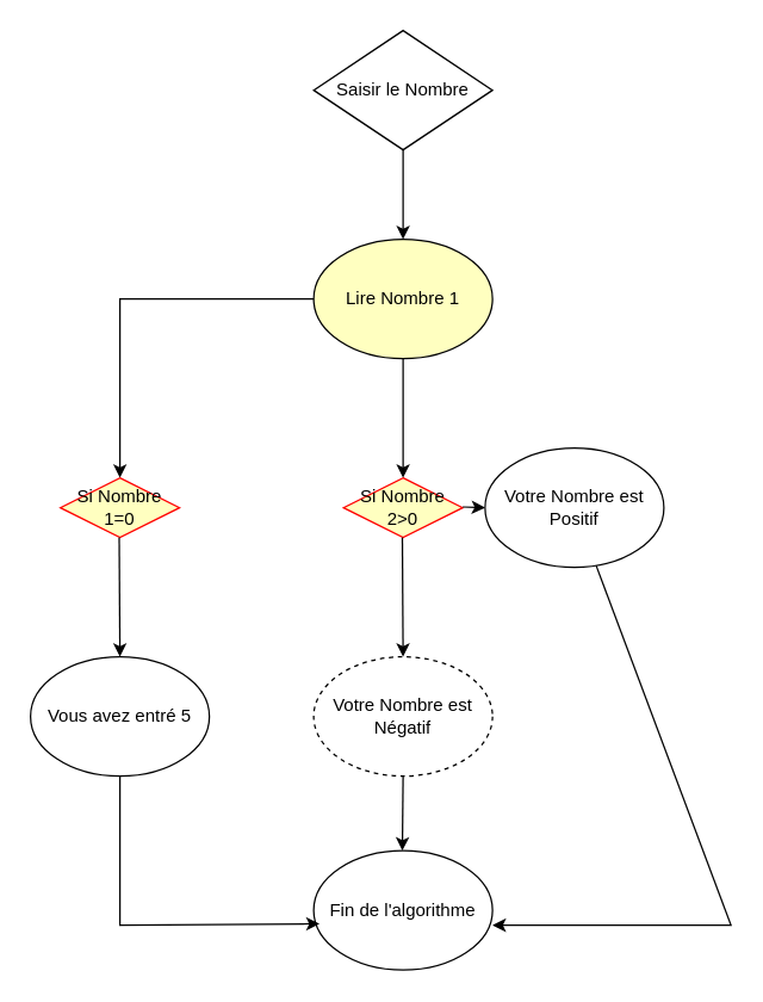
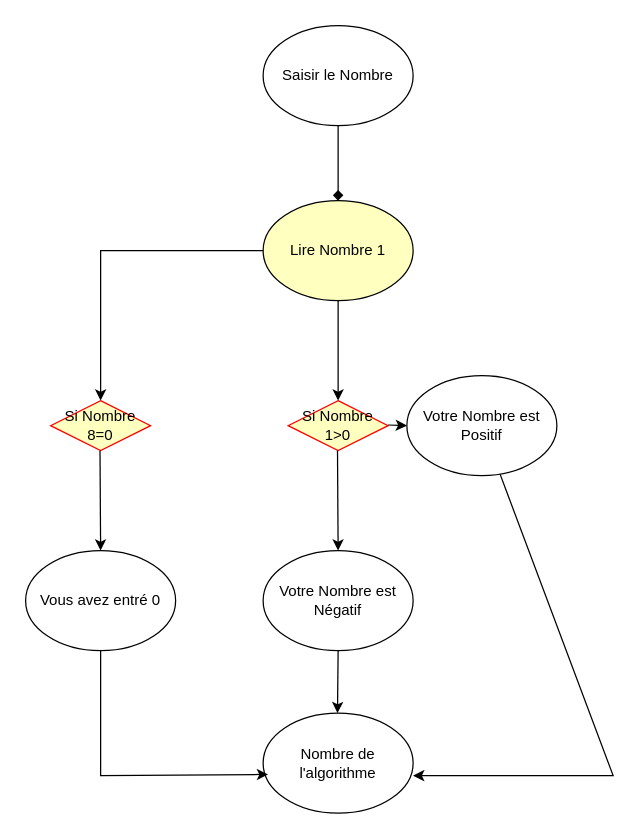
  <mxCell id="0" />
  <mxCell id="1" parent="0" />
  <mxCell id="2" value="Lire Nombre 1" style="ellipse;whiteSpace=wrap;html=1;fillColor=#ffffc0;" parent="1" vertex="1"><mxGeometry x="210" y="160" width="120" height="80" as="geometry" /></mxCell>
- <mxCell id="3" value="Saisir le Nombre" style="rhombus;whiteSpace=wrap;html=1;" parent="1" vertex="1"><mxGeometry x="210" width="120" height="80" as="geometry" y="20" /></mxCell>
- <mxCell id="4" value="" style="endArrow=classic;html=1;rounded=0;exitX=0.5;exitY=1;exitDx=0;exitDy=0;entryX=0.5;entryY=0;entryDx=0;entryDy=0;" parent="1" source="3" target="2" edge="1"><mxGeometry width="50" height="50" relative="1" as="geometry"><mxPoint x="320" y="180" as="sourcePoint" /><mxPoint x="270" y="190" as="targetPoint" /></mxGeometry></mxCell>
+ <mxCell id="3" value="Saisir le Nombre" style="ellipse;whiteSpace=wrap;html=1;" parent="1" vertex="1"><mxGeometry x="210" width="120" height="80" as="geometry" y="20" /></mxCell>
+ <mxCell id="4" value="" style="endArrow=diamond;html=1;rounded=0;exitX=0.5;exitY=1;exitDx=0;exitDy=0;entryX=0.5;entryY=0;entryDx=0;entryDy=0;" parent="1" source="3" target="2" edge="1"><mxGeometry width="50" height="50" relative="1" as="geometry"><mxPoint x="320" y="180" as="sourcePoint" /><mxPoint x="270" y="190" as="targetPoint" /></mxGeometry></mxCell>
  <mxCell id="5" value="Votre Nombre est Positif" style="ellipse;whiteSpace=wrap;html=1;" parent="1" vertex="1"><mxGeometry x="325" y="300" width="120" height="80" as="geometry" /></mxCell>
- <mxCell id="6" value="Votre Nombre est Négatif" style="ellipse;whiteSpace=wrap;html=1;dashed=1;" parent="1" vertex="1"><mxGeometry x="210" y="440" width="120" height="80" as="geometry" /></mxCell>
+ <mxCell id="6" value="Votre Nombre est Négatif" style="ellipse;whiteSpace=wrap;html=1;" parent="1" vertex="1"><mxGeometry x="210" y="440" width="120" height="80" as="geometry" /></mxCell>
  <mxCell id="7" value="" style="endArrow=classic;html=1;rounded=0;exitX=0.5;exitY=1;exitDx=0;exitDy=0;" parent="1" edge="1" source="6"><mxGeometry width="50" height="50" relative="1" as="geometry"><mxPoint x="270" y="530" as="sourcePoint" /><mxPoint x="269.5" y="570" as="targetPoint" /></mxGeometry></mxCell>
- <mxCell id="8" value="Fin de l'algorithme" style="ellipse;whiteSpace=wrap;html=1;" parent="1" vertex="1"><mxGeometry x="210" y="570" width="120" height="80" as="geometry" /></mxCell>
- <mxCell id="9" value="Si Nombre 2&amp;gt;0" style="rhombus;whiteSpace=wrap;html=1;fontColor=#000000;fillColor=#ffffc0;strokeColor=#ff0000;" parent="1" vertex="1"><mxGeometry x="230" y="320" width="80" height="40" as="geometry" /></mxCell>
+ <mxCell id="8" value="Nombre de l'algorithme" style="ellipse;whiteSpace=wrap;html=1;" parent="1" vertex="1"><mxGeometry x="210" y="570" width="120" height="80" as="geometry" /></mxCell>
+ <mxCell id="9" value="Si Nombre 1&amp;gt;0" style="rhombus;whiteSpace=wrap;html=1;fontColor=#000000;fillColor=#ffffc0;strokeColor=#ff0000;" parent="1" vertex="1"><mxGeometry x="230" y="320" width="80" height="40" as="geometry" /></mxCell>
  <mxCell id="10" value="" style="endArrow=classic;html=1;rounded=0;exitX=0.5;exitY=1;exitDx=0;exitDy=0;" parent="1" source="2" edge="1"><mxGeometry width="50" height="50" relative="1" as="geometry"><mxPoint x="269.5" y="290" as="sourcePoint" /><mxPoint x="270" y="320" as="targetPoint" /></mxGeometry></mxCell>
  <mxCell id="11" value="" style="endArrow=classic;html=1;rounded=0;entryX=0.5;entryY=0;entryDx=0;entryDy=0;" parent="1" target="6" edge="1"><mxGeometry width="50" height="50" relative="1" as="geometry"><mxPoint x="269.5" y="360" as="sourcePoint" /><mxPoint x="270" y="410" as="targetPoint" /></mxGeometry></mxCell>
  <mxCell id="12" value="" style="endArrow=classic;html=1;rounded=0;entryX=0;entryY=0.5;entryDx=0;entryDy=0;" parent="1" target="5" edge="1"><mxGeometry width="50" height="50" relative="1" as="geometry"><mxPoint x="310" y="339.5" as="sourcePoint" /><mxPoint x="400" y="339.5" as="targetPoint" /></mxGeometry></mxCell>
  <mxCell id="13" value="" style="endArrow=classic;html=1;rounded=0;" parent="1" source="5" edge="1"><mxGeometry width="50" height="50" relative="1" as="geometry"><mxPoint x="330.5" y="380" as="sourcePoint" /><mxPoint x="330" y="620" as="targetPoint" /><Array as="points"><mxPoint x="490" y="620" /></Array></mxGeometry></mxCell>
  <mxCell id="14" value="" style="endArrow=classic;html=1;rounded=0;" edge="1" parent="1"><mxGeometry width="50" height="50" relative="1" as="geometry"><mxPoint x="210" y="200" as="sourcePoint" /><mxPoint x="80" y="320" as="targetPoint" /><Array as="points"><mxPoint x="80" y="200" /></Array></mxGeometry></mxCell>
- <mxCell id="15" value="Si Nombre 1=0" style="rhombus;whiteSpace=wrap;html=1;fontColor=#000000;fillColor=#ffffc0;strokeColor=#ff0000;" vertex="1" parent="1"><mxGeometry x="40" y="320" width="80" height="40" as="geometry" /></mxCell>
- <mxCell id="16" value="Vous avez entré 5" style="ellipse;whiteSpace=wrap;html=1;" vertex="1" parent="1"><mxGeometry x="20" y="440" width="120" height="80" as="geometry" /></mxCell>
+ <mxCell id="15" value="Si Nombre 8=0" style="rhombus;whiteSpace=wrap;html=1;fontColor=#000000;fillColor=#ffffc0;strokeColor=#ff0000;" vertex="1" parent="1"><mxGeometry x="40" y="320" width="80" height="40" as="geometry" /></mxCell>
+ <mxCell id="16" value="Vous avez entré 0" style="ellipse;whiteSpace=wrap;html=1;" vertex="1" parent="1"><mxGeometry x="20" y="440" width="120" height="80" as="geometry" /></mxCell>
  <mxCell id="17" value="" style="endArrow=classic;html=1;rounded=0;entryX=0.5;entryY=0;entryDx=0;entryDy=0;" edge="1" parent="1" target="16"><mxGeometry width="50" height="50" relative="1" as="geometry"><mxPoint x="79.5" y="360" as="sourcePoint" /><mxPoint x="79.5" y="420" as="targetPoint" /></mxGeometry></mxCell>
  <mxCell id="18" value="" style="endArrow=classic;html=1;rounded=0;entryX=0.033;entryY=0.613;entryDx=0;entryDy=0;entryPerimeter=0;" edge="1" parent="1" target="8"><mxGeometry width="50" height="50" relative="1" as="geometry"><mxPoint x="80" y="520" as="sourcePoint" /><mxPoint x="135" y="580" as="targetPoint" /><Array as="points"><mxPoint x="80" y="620" /></Array></mxGeometry></mxCell>
